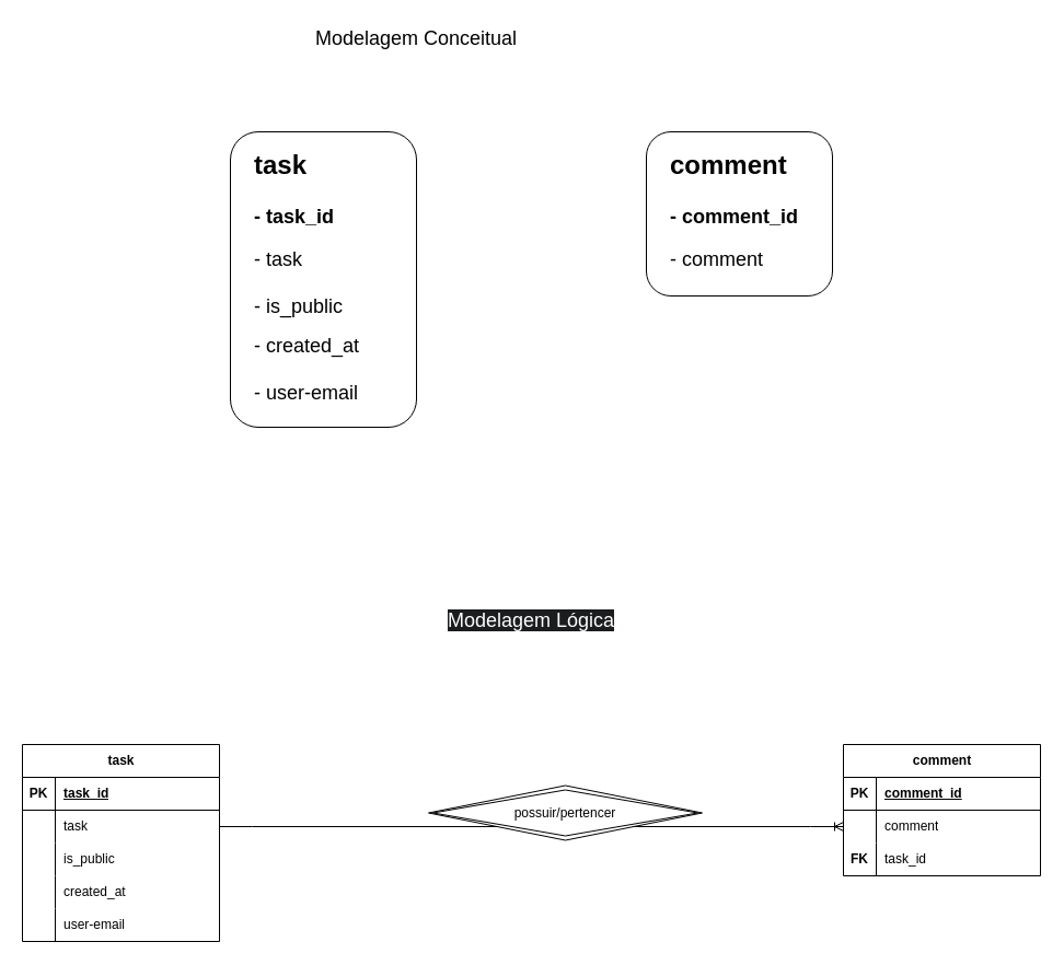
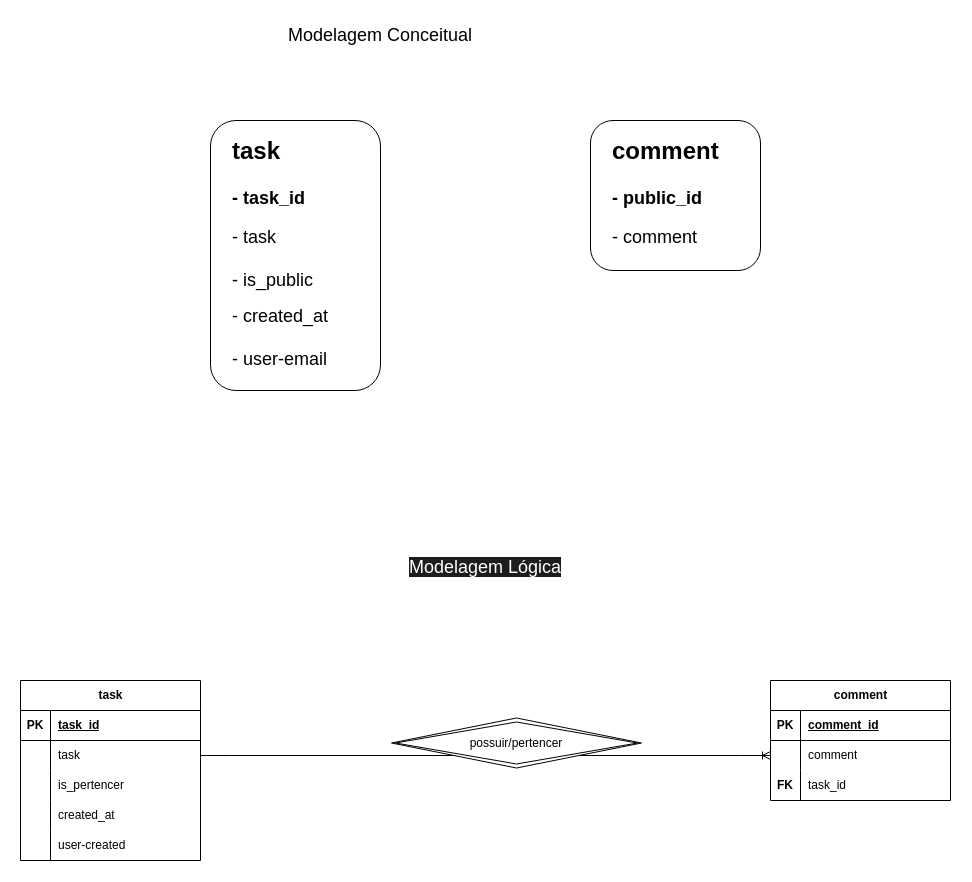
  <mxCell id="0" />
  <mxCell id="1" parent="0" />
  <mxCell id="2" value="" style="rounded=1;whiteSpace=wrap;html=1;" parent="1" vertex="1"><mxGeometry x="210" y="120" width="170" height="270" as="geometry" /></mxCell>
  <mxCell id="3" value="&lt;font style=&quot;font-size: 18px;&quot;&gt;Modelagem Conceitual&lt;/font&gt;" style="text;html=1;align=center;verticalAlign=middle;whiteSpace=wrap;rounded=0;" parent="1" vertex="1"><mxGeometry x="255" y="20" width="250" height="30" as="geometry" /></mxCell>
  <mxCell id="4" value="&lt;h1 style=&quot;margin-top: 0px;&quot;&gt;&lt;span style=&quot;background-color: transparent; color: light-dark(rgb(0, 0, 0), rgb(255, 255, 255));&quot;&gt;task&lt;/span&gt;&lt;/h1&gt;&lt;h1 style=&quot;margin-top: 0px;&quot;&gt;&lt;font style=&quot;font-size: 18px;&quot;&gt;- task_id&lt;/font&gt;&lt;/h1&gt;&lt;div&gt;&lt;font style=&quot;font-size: 18px;&quot;&gt;- task&lt;/font&gt;&lt;/div&gt;&lt;div&gt;&lt;font style=&quot;font-size: 18px;&quot;&gt;&lt;br&gt;&lt;/font&gt;&lt;/div&gt;&lt;div&gt;&lt;font style=&quot;font-size: 18px;&quot;&gt;- is_public&lt;/font&gt;&lt;/div&gt;&lt;div&gt;&lt;br&gt;&lt;/div&gt;&lt;div&gt;&lt;span style=&quot;font-size: 18px;&quot;&gt;- created_at&lt;/span&gt;&lt;/div&gt;&lt;div&gt;&lt;span style=&quot;font-size: 18px;&quot;&gt;&lt;br&gt;&lt;/span&gt;&lt;/div&gt;&lt;div&gt;&lt;span style=&quot;font-size: 18px;&quot;&gt;- user-email&lt;/span&gt;&lt;/div&gt;" style="text;html=1;whiteSpace=wrap;overflow=hidden;rounded=0;" parent="1" vertex="1"><mxGeometry x="230" y="130" width="180" height="270" as="geometry" /></mxCell>
  <mxCell id="5" value="" style="rounded=1;whiteSpace=wrap;html=1;" parent="1" vertex="1"><mxGeometry x="590" y="120" width="170" height="150" as="geometry" /></mxCell>
- <mxCell id="6" value="&lt;h1 style=&quot;margin-top: 0px;&quot;&gt;&lt;span style=&quot;background-color: transparent; color: light-dark(rgb(0, 0, 0), rgb(255, 255, 255));&quot;&gt;comment&lt;/span&gt;&lt;/h1&gt;&lt;h1 style=&quot;margin-top: 0px;&quot;&gt;&lt;font style=&quot;font-size: 18px;&quot;&gt;- comment_id&lt;/font&gt;&lt;/h1&gt;&lt;div&gt;&lt;font style=&quot;font-size: 18px;&quot;&gt;- comment&lt;/font&gt;&lt;/div&gt;" style="text;html=1;whiteSpace=wrap;overflow=hidden;rounded=0;" parent="1" vertex="1"><mxGeometry x="610" y="130" width="180" height="210" as="geometry" /></mxCell>
+ <mxCell id="6" value="&lt;h1 style=&quot;margin-top: 0px;&quot;&gt;&lt;span style=&quot;background-color: transparent; color: light-dark(rgb(0, 0, 0), rgb(255, 255, 255));&quot;&gt;comment&lt;/span&gt;&lt;/h1&gt;&lt;h1 style=&quot;margin-top: 0px;&quot;&gt;&lt;font style=&quot;font-size: 18px;&quot;&gt;- public_id&lt;/font&gt;&lt;/h1&gt;&lt;div&gt;&lt;font style=&quot;font-size: 18px;&quot;&gt;- comment&lt;/font&gt;&lt;/div&gt;" style="text;html=1;whiteSpace=wrap;overflow=hidden;rounded=0;" parent="1" vertex="1"><mxGeometry x="610" y="130" width="180" height="210" as="geometry" /></mxCell>
  <mxCell id="7" value="&lt;span style=&quot;color: rgb(255, 255, 255); font-family: Helvetica; font-size: 18px; font-style: normal; font-variant-ligatures: normal; font-variant-caps: normal; font-weight: 400; letter-spacing: normal; orphans: 2; text-indent: 0px; text-transform: none; widows: 2; word-spacing: 0px; -webkit-text-stroke-width: 0px; white-space: normal; background-color: rgb(27, 29, 30); text-decoration-thickness: initial; text-decoration-style: initial; text-decoration-color: initial; float: none; display: inline !important;&quot;&gt;Modelagem Lógica&lt;/span&gt;" style="text;whiteSpace=wrap;html=1;align=center;" parent="1" vertex="1"><mxGeometry x="375" y="550" width="220" height="50" as="geometry" /></mxCell>
  <mxCell id="8" value="task" style="shape=table;startSize=30;container=1;collapsible=1;childLayout=tableLayout;fixedRows=1;rowLines=0;fontStyle=1;align=center;resizeLast=1;html=1;" parent="1" vertex="1"><mxGeometry x="20" y="680" width="180" height="180" as="geometry" /></mxCell>
  <mxCell id="9" value="" style="shape=tableRow;horizontal=0;startSize=0;swimlaneHead=0;swimlaneBody=0;fillColor=none;collapsible=0;dropTarget=0;points=[[0,0.5],[1,0.5]];portConstraint=eastwest;top=0;left=0;right=0;bottom=1;" parent="8" vertex="1"><mxGeometry y="30" width="180" height="30" as="geometry" /></mxCell>
  <mxCell id="10" value="PK" style="shape=partialRectangle;connectable=0;fillColor=none;top=0;left=0;bottom=0;right=0;fontStyle=1;overflow=hidden;whiteSpace=wrap;html=1;" parent="9" vertex="1"><mxGeometry width="30" height="30" as="geometry"><mxRectangle width="30" height="30" as="alternateBounds" /></mxGeometry></mxCell>
  <mxCell id="11" value="task_id" style="shape=partialRectangle;connectable=0;fillColor=none;top=0;left=0;bottom=0;right=0;align=left;spacingLeft=6;fontStyle=5;overflow=hidden;whiteSpace=wrap;html=1;" parent="9" vertex="1"><mxGeometry x="30" width="150" height="30" as="geometry"><mxRectangle width="150" height="30" as="alternateBounds" /></mxGeometry></mxCell>
  <mxCell id="12" value="" style="shape=tableRow;horizontal=0;startSize=0;swimlaneHead=0;swimlaneBody=0;fillColor=none;collapsible=0;dropTarget=0;points=[[0,0.5],[1,0.5]];portConstraint=eastwest;top=0;left=0;right=0;bottom=0;" parent="8" vertex="1"><mxGeometry y="60" width="180" height="30" as="geometry" /></mxCell>
  <mxCell id="13" value="" style="shape=partialRectangle;connectable=0;fillColor=none;top=0;left=0;bottom=0;right=0;editable=1;overflow=hidden;whiteSpace=wrap;html=1;" parent="12" vertex="1"><mxGeometry width="30" height="30" as="geometry"><mxRectangle width="30" height="30" as="alternateBounds" /></mxGeometry></mxCell>
  <mxCell id="14" value="task" style="shape=partialRectangle;connectable=0;fillColor=none;top=0;left=0;bottom=0;right=0;align=left;spacingLeft=6;overflow=hidden;whiteSpace=wrap;html=1;" parent="12" vertex="1"><mxGeometry x="30" width="150" height="30" as="geometry"><mxRectangle width="150" height="30" as="alternateBounds" /></mxGeometry></mxCell>
  <mxCell id="15" value="" style="shape=tableRow;horizontal=0;startSize=0;swimlaneHead=0;swimlaneBody=0;fillColor=none;collapsible=0;dropTarget=0;points=[[0,0.5],[1,0.5]];portConstraint=eastwest;top=0;left=0;right=0;bottom=0;" parent="8" vertex="1"><mxGeometry y="90" width="180" height="30" as="geometry" /></mxCell>
  <mxCell id="16" value="" style="shape=partialRectangle;connectable=0;fillColor=none;top=0;left=0;bottom=0;right=0;editable=1;overflow=hidden;whiteSpace=wrap;html=1;" parent="15" vertex="1"><mxGeometry width="30" height="30" as="geometry"><mxRectangle width="30" height="30" as="alternateBounds" /></mxGeometry></mxCell>
- <mxCell id="17" value="is_public" style="shape=partialRectangle;connectable=0;fillColor=none;top=0;left=0;bottom=0;right=0;align=left;spacingLeft=6;overflow=hidden;whiteSpace=wrap;html=1;" parent="15" vertex="1"><mxGeometry x="30" width="150" height="30" as="geometry"><mxRectangle width="150" height="30" as="alternateBounds" /></mxGeometry></mxCell>
+ <mxCell id="17" value="is_pertencer" style="shape=partialRectangle;connectable=0;fillColor=none;top=0;left=0;bottom=0;right=0;align=left;spacingLeft=6;overflow=hidden;whiteSpace=wrap;html=1;" parent="15" vertex="1"><mxGeometry x="30" width="150" height="30" as="geometry"><mxRectangle width="150" height="30" as="alternateBounds" /></mxGeometry></mxCell>
  <mxCell id="18" value="" style="shape=tableRow;horizontal=0;startSize=0;swimlaneHead=0;swimlaneBody=0;fillColor=none;collapsible=0;dropTarget=0;points=[[0,0.5],[1,0.5]];portConstraint=eastwest;top=0;left=0;right=0;bottom=0;" parent="8" vertex="1"><mxGeometry y="120" width="180" height="30" as="geometry" /></mxCell>
  <mxCell id="19" value="" style="shape=partialRectangle;connectable=0;fillColor=none;top=0;left=0;bottom=0;right=0;editable=1;overflow=hidden;whiteSpace=wrap;html=1;" parent="18" vertex="1"><mxGeometry width="30" height="30" as="geometry"><mxRectangle width="30" height="30" as="alternateBounds" /></mxGeometry></mxCell>
  <mxCell id="20" value="created_at" style="shape=partialRectangle;connectable=0;fillColor=none;top=0;left=0;bottom=0;right=0;align=left;spacingLeft=6;overflow=hidden;whiteSpace=wrap;html=1;" parent="18" vertex="1"><mxGeometry x="30" width="150" height="30" as="geometry"><mxRectangle width="150" height="30" as="alternateBounds" /></mxGeometry></mxCell>
  <mxCell id="21" value="" style="shape=tableRow;horizontal=0;startSize=0;swimlaneHead=0;swimlaneBody=0;fillColor=none;collapsible=0;dropTarget=0;points=[[0,0.5],[1,0.5]];portConstraint=eastwest;top=0;left=0;right=0;bottom=0;" parent="8" vertex="1"><mxGeometry y="150" width="180" height="30" as="geometry" /></mxCell>
  <mxCell id="22" value="" style="shape=partialRectangle;connectable=0;fillColor=none;top=0;left=0;bottom=0;right=0;editable=1;overflow=hidden;whiteSpace=wrap;html=1;" parent="21" vertex="1"><mxGeometry width="30" height="30" as="geometry"><mxRectangle width="30" height="30" as="alternateBounds" /></mxGeometry></mxCell>
- <mxCell id="23" value="user-email" style="shape=partialRectangle;connectable=0;fillColor=none;top=0;left=0;bottom=0;right=0;align=left;spacingLeft=6;overflow=hidden;whiteSpace=wrap;html=1;" parent="21" vertex="1"><mxGeometry x="30" width="150" height="30" as="geometry"><mxRectangle width="150" height="30" as="alternateBounds" /></mxGeometry></mxCell>
+ <mxCell id="23" value="user-created" style="shape=partialRectangle;connectable=0;fillColor=none;top=0;left=0;bottom=0;right=0;align=left;spacingLeft=6;overflow=hidden;whiteSpace=wrap;html=1;" parent="21" vertex="1"><mxGeometry x="30" width="150" height="30" as="geometry"><mxRectangle width="150" height="30" as="alternateBounds" /></mxGeometry></mxCell>
  <mxCell id="24" value="comment" style="shape=table;startSize=30;container=1;collapsible=1;childLayout=tableLayout;fixedRows=1;rowLines=0;fontStyle=1;align=center;resizeLast=1;html=1;" parent="1" vertex="1"><mxGeometry x="770" y="680" width="180" height="120" as="geometry" /></mxCell>
  <mxCell id="25" value="" style="shape=tableRow;horizontal=0;startSize=0;swimlaneHead=0;swimlaneBody=0;fillColor=none;collapsible=0;dropTarget=0;points=[[0,0.5],[1,0.5]];portConstraint=eastwest;top=0;left=0;right=0;bottom=1;" parent="24" vertex="1"><mxGeometry y="30" width="180" height="30" as="geometry" /></mxCell>
  <mxCell id="26" value="PK" style="shape=partialRectangle;connectable=0;fillColor=none;top=0;left=0;bottom=0;right=0;fontStyle=1;overflow=hidden;whiteSpace=wrap;html=1;" parent="25" vertex="1"><mxGeometry width="30" height="30" as="geometry"><mxRectangle width="30" height="30" as="alternateBounds" /></mxGeometry></mxCell>
  <mxCell id="27" value="comment_id" style="shape=partialRectangle;connectable=0;fillColor=none;top=0;left=0;bottom=0;right=0;align=left;spacingLeft=6;fontStyle=5;overflow=hidden;whiteSpace=wrap;html=1;" parent="25" vertex="1"><mxGeometry x="30" width="150" height="30" as="geometry"><mxRectangle width="150" height="30" as="alternateBounds" /></mxGeometry></mxCell>
  <mxCell id="28" value="" style="shape=tableRow;horizontal=0;startSize=0;swimlaneHead=0;swimlaneBody=0;fillColor=none;collapsible=0;dropTarget=0;points=[[0,0.5],[1,0.5]];portConstraint=eastwest;top=0;left=0;right=0;bottom=0;" parent="24" vertex="1"><mxGeometry y="60" width="180" height="30" as="geometry" /></mxCell>
  <mxCell id="29" value="" style="shape=partialRectangle;connectable=0;fillColor=none;top=0;left=0;bottom=0;right=0;editable=1;overflow=hidden;whiteSpace=wrap;html=1;" parent="28" vertex="1"><mxGeometry width="30" height="30" as="geometry"><mxRectangle width="30" height="30" as="alternateBounds" /></mxGeometry></mxCell>
  <mxCell id="30" value="comment" style="shape=partialRectangle;connectable=0;fillColor=none;top=0;left=0;bottom=0;right=0;align=left;spacingLeft=6;overflow=hidden;whiteSpace=wrap;html=1;" parent="28" vertex="1"><mxGeometry x="30" width="150" height="30" as="geometry"><mxRectangle width="150" height="30" as="alternateBounds" /></mxGeometry></mxCell>
  <mxCell id="31" value="" style="shape=tableRow;horizontal=0;startSize=0;swimlaneHead=0;swimlaneBody=0;fillColor=none;collapsible=0;dropTarget=0;points=[[0,0.5],[1,0.5]];portConstraint=eastwest;top=0;left=0;right=0;bottom=0;" parent="24" vertex="1"><mxGeometry y="90" width="180" height="30" as="geometry" /></mxCell>
  <mxCell id="32" value="&lt;span style=&quot;font-weight: 700;&quot;&gt;FK&lt;/span&gt;" style="shape=partialRectangle;connectable=0;fillColor=none;top=0;left=0;bottom=0;right=0;editable=1;overflow=hidden;whiteSpace=wrap;html=1;" parent="31" vertex="1"><mxGeometry width="30" height="30" as="geometry"><mxRectangle width="30" height="30" as="alternateBounds" /></mxGeometry></mxCell>
  <mxCell id="33" value="task_id" style="shape=partialRectangle;connectable=0;fillColor=none;top=0;left=0;bottom=0;right=0;align=left;spacingLeft=6;overflow=hidden;whiteSpace=wrap;html=1;" parent="31" vertex="1"><mxGeometry x="30" width="150" height="30" as="geometry"><mxRectangle width="150" height="30" as="alternateBounds" /></mxGeometry></mxCell>
  <mxCell id="34" value="" style="edgeStyle=entityRelationEdgeStyle;fontSize=12;html=1;endArrow=ERoneToMany;rounded=0;entryX=0;entryY=0.5;entryDx=0;entryDy=0;exitX=1;exitY=0.5;exitDx=0;exitDy=0;" parent="1" source="12" target="28" edge="1"><mxGeometry width="100" height="100" relative="1" as="geometry"><mxPoint x="292.5" y="757.99" as="sourcePoint" /><mxPoint x="642.5" y="720" as="targetPoint" /></mxGeometry></mxCell>
  <mxCell id="35" value="possuir/pertencer" style="shape=rhombus;double=1;perimeter=rhombusPerimeter;whiteSpace=wrap;html=1;align=center;" parent="1" vertex="1"><mxGeometry x="391" y="717.5" width="250" height="50" as="geometry" /></mxCell>
